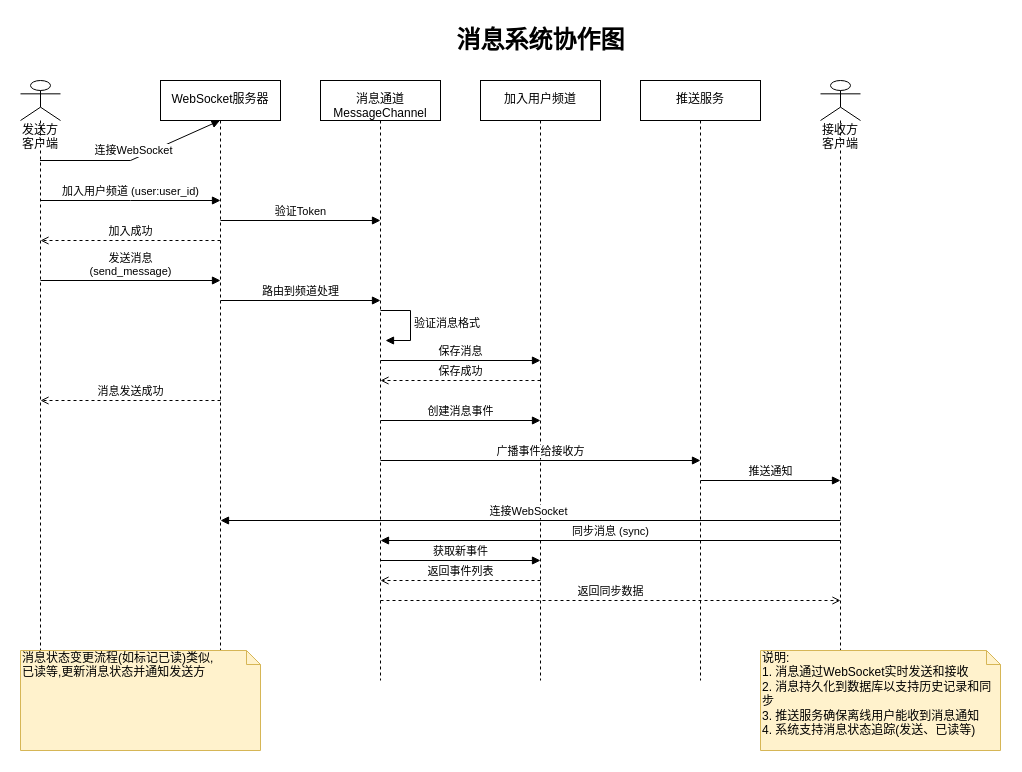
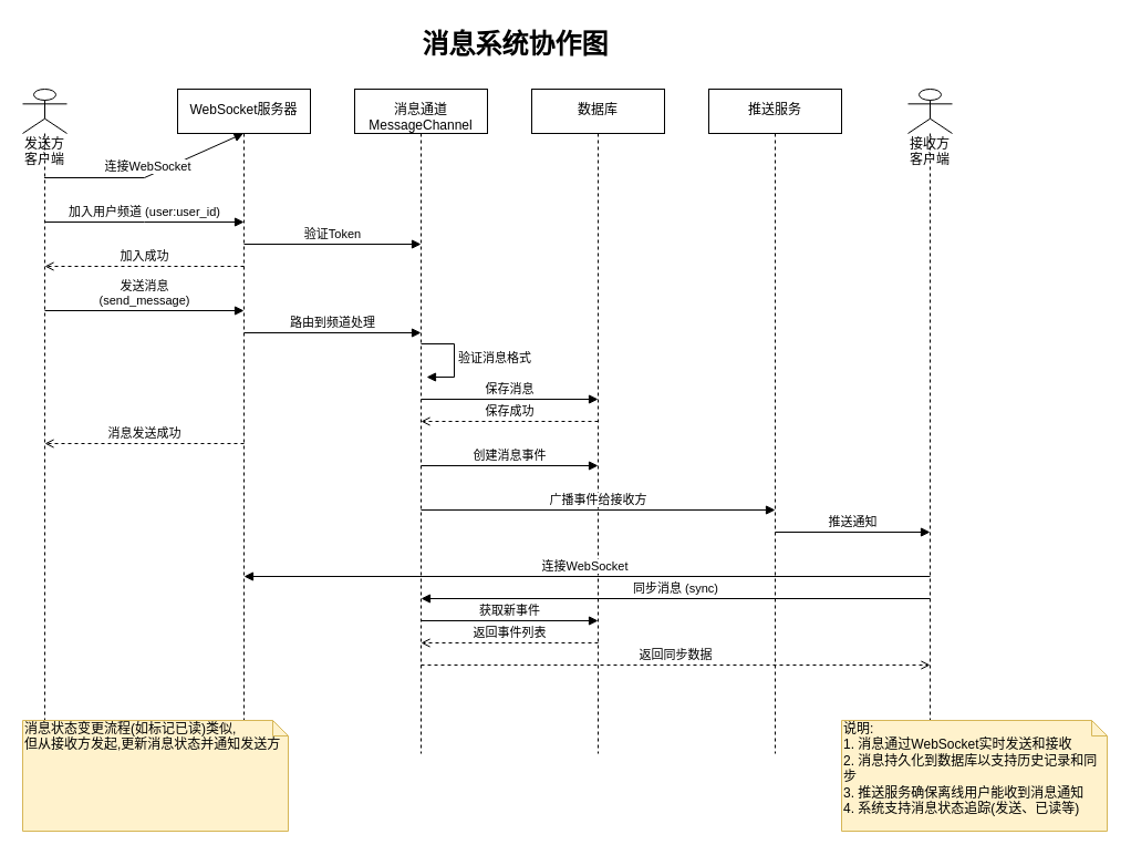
  <mxCell id="0" />
  <mxCell id="1" parent="0" />
  <mxCell id="2" value="发送方客户端" style="shape=umlLifeline;participant=umlActor;perimeter=lifelinePerimeter;whiteSpace=wrap;html=1;container=1;collapsible=0;recursiveResize=0;verticalAlign=top;spacingTop=36;outlineConnect=0;" vertex="1" parent="1"><mxGeometry x="20" y="80" width="40" height="600" as="geometry" /></mxCell>
  <mxCell id="3" value="接收方客户端" style="shape=umlLifeline;participant=umlActor;perimeter=lifelinePerimeter;whiteSpace=wrap;html=1;container=1;collapsible=0;recursiveResize=0;verticalAlign=top;spacingTop=36;outlineConnect=0;" vertex="1" parent="1"><mxGeometry x="820" y="80" width="40" height="600" as="geometry" /></mxCell>
  <mxCell id="4" value="WebSocket服务器" style="shape=umlLifeline;perimeter=lifelinePerimeter;whiteSpace=wrap;html=1;container=1;collapsible=0;recursiveResize=0;verticalAlign=top;spacingTop=5;outlineConnect=0;" vertex="1" parent="1"><mxGeometry x="160" y="80" width="120" height="600" as="geometry" /></mxCell>
  <mxCell id="5" value="消息通道&#10;MessageChannel" style="shape=umlLifeline;perimeter=lifelinePerimeter;whiteSpace=wrap;html=1;container=1;collapsible=0;recursiveResize=0;verticalAlign=top;spacingTop=5;outlineConnect=0;" vertex="1" parent="1"><mxGeometry x="320" y="80" width="120" height="600" as="geometry" /></mxCell>
- <mxCell id="6" value="加入用户频道" style="shape=umlLifeline;perimeter=lifelinePerimeter;whiteSpace=wrap;html=1;container=1;collapsible=0;recursiveResize=0;verticalAlign=top;spacingTop=5;outlineConnect=0;dashed=0;" vertex="1" parent="1"><mxGeometry x="480" y="80" width="120" height="600" as="geometry" /></mxCell>
+ <mxCell id="6" value="数据库" style="shape=umlLifeline;perimeter=lifelinePerimeter;whiteSpace=wrap;html=1;container=1;collapsible=0;recursiveResize=0;verticalAlign=top;spacingTop=5;outlineConnect=0;dashed=0;" vertex="1" parent="1"><mxGeometry x="480" y="80" width="120" height="600" as="geometry" /></mxCell>
  <mxCell id="7" value="推送服务" style="shape=umlLifeline;perimeter=lifelinePerimeter;whiteSpace=wrap;html=1;container=1;collapsible=0;recursiveResize=0;verticalAlign=top;spacingTop=5;outlineConnect=0;" vertex="1" parent="1"><mxGeometry x="640" y="80" width="120" height="600" as="geometry" /></mxCell>
  <mxCell id="8" value="连接WebSocket" style="html=1;verticalAlign=bottom;startArrow=none;endArrow=block;startSize=8;curved=0;rounded=0;entryX=0;entryY=0;entryDx=0;entryDy=5;" edge="1" parent="1" source="2" target="4"><mxGeometry relative="1" as="geometry"><mxPoint x="40" y="160" as="sourcePoint" /><Array as="points"><mxPoint x="130" y="160" /></Array><mxPoint as="offset" /></mxGeometry></mxCell>
  <mxCell id="9" value="加入用户频道 (user:user_id)" style="html=1;verticalAlign=bottom;startArrow=none;endArrow=block;startSize=8;curved=0;rounded=0;" edge="1" parent="1"><mxGeometry relative="1" as="geometry"><mxPoint x="40" y="200" as="sourcePoint" /><mxPoint x="220" y="200" as="targetPoint" /><Array as="points"><mxPoint x="130" y="200" /></Array></mxGeometry></mxCell>
  <mxCell id="10" value="验证Token" style="html=1;verticalAlign=bottom;startArrow=none;endArrow=block;startSize=8;curved=0;rounded=0;" edge="1" parent="1"><mxGeometry relative="1" as="geometry"><mxPoint x="220" y="220" as="sourcePoint" /><mxPoint x="380" y="220" as="targetPoint" /></mxGeometry></mxCell>
  <mxCell id="11" value="加入成功" style="html=1;verticalAlign=bottom;startArrow=none;endArrow=open;startSize=8;curved=0;rounded=0;dashed=1;" edge="1" parent="1"><mxGeometry relative="1" as="geometry"><mxPoint x="220" y="240" as="sourcePoint" /><mxPoint x="40" y="240" as="targetPoint" /></mxGeometry></mxCell>
  <mxCell id="12" value="发送消息&#10;(send_message)" style="html=1;verticalAlign=bottom;startArrow=none;endArrow=block;startSize=8;curved=0;rounded=0;" edge="1" parent="1"><mxGeometry relative="1" as="geometry"><mxPoint x="40" y="280" as="sourcePoint" /><mxPoint x="220" y="280" as="targetPoint" /></mxGeometry></mxCell>
  <mxCell id="13" value="路由到频道处理" style="html=1;verticalAlign=bottom;startArrow=none;endArrow=block;startSize=8;curved=0;rounded=0;" edge="1" parent="1"><mxGeometry relative="1" as="geometry"><mxPoint x="220" y="300" as="sourcePoint" /><mxPoint x="380" y="300" as="targetPoint" /></mxGeometry></mxCell>
  <mxCell id="14" value="验证消息格式" style="html=1;align=left;spacingLeft=2;endArrow=block;rounded=0;edgeStyle=orthogonalEdgeStyle;curved=0;rounded=0;" edge="1" parent="1"><mxGeometry relative="1" as="geometry"><mxPoint x="380" y="310" as="sourcePoint" /><Array as="points"><mxPoint x="410" y="310" /><mxPoint x="410" y="340" /></Array><mxPoint x="385" y="340" as="targetPoint" /></mxGeometry></mxCell>
  <mxCell id="15" value="保存消息" style="html=1;verticalAlign=bottom;startArrow=none;endArrow=block;startSize=8;curved=0;rounded=0;" edge="1" parent="1"><mxGeometry relative="1" as="geometry"><mxPoint x="380" y="360" as="sourcePoint" /><mxPoint x="540" y="360" as="targetPoint" /></mxGeometry></mxCell>
  <mxCell id="16" value="保存成功" style="html=1;verticalAlign=bottom;startArrow=none;endArrow=open;startSize=8;curved=0;rounded=0;dashed=1;" edge="1" parent="1"><mxGeometry relative="1" as="geometry"><mxPoint x="540" y="380" as="sourcePoint" /><mxPoint x="380" y="380" as="targetPoint" /></mxGeometry></mxCell>
  <mxCell id="17" value="消息发送成功" style="html=1;verticalAlign=bottom;startArrow=none;endArrow=open;startSize=8;curved=0;rounded=0;dashed=1;" edge="1" parent="1"><mxGeometry relative="1" as="geometry"><mxPoint x="220" y="400" as="sourcePoint" /><mxPoint x="40" y="400" as="targetPoint" /></mxGeometry></mxCell>
  <mxCell id="18" value="创建消息事件" style="html=1;verticalAlign=bottom;startArrow=none;endArrow=block;startSize=8;curved=0;rounded=0;" edge="1" parent="1"><mxGeometry relative="1" as="geometry"><mxPoint x="380" y="420" as="sourcePoint" /><mxPoint x="540" y="420" as="targetPoint" /></mxGeometry></mxCell>
  <mxCell id="19" value="广播事件给接收方" style="html=1;verticalAlign=bottom;startArrow=none;endArrow=block;startSize=8;curved=0;rounded=0;" edge="1" parent="1"><mxGeometry relative="1" as="geometry"><mxPoint x="380" y="460" as="sourcePoint" /><mxPoint x="700" y="460" as="targetPoint" /></mxGeometry></mxCell>
  <mxCell id="20" value="推送通知" style="html=1;verticalAlign=bottom;startArrow=none;endArrow=block;startSize=8;curved=0;rounded=0;" edge="1" parent="1"><mxGeometry relative="1" as="geometry"><mxPoint x="700" y="480" as="sourcePoint" /><mxPoint x="840" y="480" as="targetPoint" /></mxGeometry></mxCell>
  <mxCell id="21" value="连接WebSocket" style="html=1;verticalAlign=bottom;startArrow=none;endArrow=block;startSize=8;curved=0;rounded=0;" edge="1" parent="1"><mxGeometry x="0.006" relative="1" as="geometry"><mxPoint x="840" y="520" as="sourcePoint" /><mxPoint x="220" y="520" as="targetPoint" /><mxPoint as="offset" /></mxGeometry></mxCell>
  <mxCell id="22" value="同步消息 (sync)" style="html=1;verticalAlign=bottom;startArrow=none;endArrow=block;startSize=8;curved=0;rounded=0;" edge="1" parent="1"><mxGeometry relative="1" as="geometry"><mxPoint x="840" y="540" as="sourcePoint" /><mxPoint x="380" y="540" as="targetPoint" /></mxGeometry></mxCell>
  <mxCell id="23" value="获取新事件" style="html=1;verticalAlign=bottom;startArrow=none;endArrow=block;startSize=8;curved=0;rounded=0;" edge="1" parent="1"><mxGeometry relative="1" as="geometry"><mxPoint x="380" y="560" as="sourcePoint" /><mxPoint x="540" y="560" as="targetPoint" /></mxGeometry></mxCell>
  <mxCell id="24" value="返回事件列表" style="html=1;verticalAlign=bottom;startArrow=none;endArrow=open;startSize=8;curved=0;rounded=0;dashed=1;" edge="1" parent="1"><mxGeometry relative="1" as="geometry"><mxPoint x="540" y="580" as="sourcePoint" /><mxPoint x="380" y="580" as="targetPoint" /></mxGeometry></mxCell>
  <mxCell id="25" value="返回同步数据" style="html=1;verticalAlign=bottom;startArrow=none;endArrow=open;startSize=8;curved=0;rounded=0;dashed=1;" edge="1" parent="1"><mxGeometry relative="1" as="geometry"><mxPoint x="380" y="600" as="sourcePoint" /><mxPoint x="840" y="600" as="targetPoint" /></mxGeometry></mxCell>
- <mxCell id="26" value="消息系统协作图" style="text;strokeColor=none;fillColor=none;html=1;fontSize=24;fontStyle=1;verticalAlign=middle;align=center;" vertex="1" parent="1"><mxGeometry x="420" y="20" width="240" height="40" as="geometry" /></mxCell>
+ <mxCell id="26" value="消息系统协作图" style="text;strokeColor=none;fillColor=none;html=1;fontSize=24;fontStyle=1;verticalAlign=middle;align=center;" vertex="1" parent="1"><mxGeometry x="345" y="20" width="240" height="40" as="geometry" /></mxCell>
  <mxCell id="27" value="说明:&#10;1. 消息通过WebSocket实时发送和接收&#10;2. 消息持久化到数据库以支持历史记录和同步&#10;3. 推送服务确保离线用户能收到消息通知&#10;4. 系统支持消息状态追踪(发送、已读等)" style="shape=note;whiteSpace=wrap;html=1;size=14;verticalAlign=top;align=left;spacingTop=-6;fillColor=#fff2cc;strokeColor=#d6b656;" vertex="1" parent="1"><mxGeometry x="760" y="650" width="240" height="100" as="geometry" /></mxCell>
- <mxCell id="28" value="消息状态变更流程(如标记已读)类似,&#10;已读等,更新消息状态并通知发送方" style="shape=note;whiteSpace=wrap;html=1;size=14;verticalAlign=top;align=left;spacingTop=-6;fillColor=#fff2cc;strokeColor=#d6b656;" vertex="1" parent="1"><mxGeometry x="20" y="650" width="240" height="100" as="geometry" /></mxCell>
+ <mxCell id="28" value="消息状态变更流程(如标记已读)类似,&#10;但从接收方发起,更新消息状态并通知发送方" style="shape=note;whiteSpace=wrap;html=1;size=14;verticalAlign=top;align=left;spacingTop=-6;fillColor=#fff2cc;strokeColor=#d6b656;" vertex="1" parent="1"><mxGeometry x="20" y="650" width="240" height="100" as="geometry" /></mxCell>
